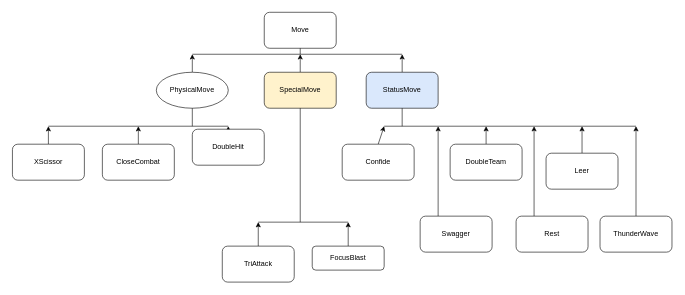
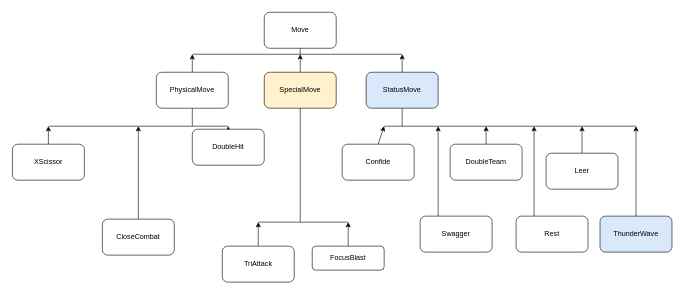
  <mxCell id="0" />
  <mxCell id="1" parent="0" />
  <mxCell id="2" value="Move" style="rounded=1;whiteSpace=wrap;fontColor=#000000;" vertex="1" parent="1"><mxGeometry x="440" y="20" width="120" height="60" as="geometry" /></mxCell>
  <mxCell id="3" value="" style="edgeStyle=none;exitX=0.5;exitY=0;exitDx=0;exitDy=0;fontColor=#000000;" edge="1" parent="1" source="4"><mxGeometry relative="1" as="geometry"><mxPoint x="500" y="90" as="targetPoint" /></mxGeometry></mxCell>
  <mxCell id="4" value="SpecialMove" style="rounded=1;whiteSpace=wrap;fontColor=#000000;fillColor=#fff2cc;" vertex="1" parent="1"><mxGeometry x="440" y="120" width="120" height="60" as="geometry" /></mxCell>
  <mxCell id="5" value="" style="edgeStyle=none;exitX=0.5;exitY=0;exitDx=0;exitDy=0;fontColor=#000000;" edge="1" parent="1" source="6"><mxGeometry relative="1" as="geometry"><mxPoint x="320" y="90" as="targetPoint" /></mxGeometry></mxCell>
- <mxCell id="6" value="PhysicalMove" style="ellipse;whiteSpace=wrap;fontColor=#000000;" vertex="1" parent="1"><mxGeometry x="260" y="120" width="120" height="60" as="geometry" /></mxCell>
+ <mxCell id="6" value="PhysicalMove" style="rounded=1;whiteSpace=wrap;fontColor=#000000;" vertex="1" parent="1"><mxGeometry x="260" y="120" width="120" height="60" as="geometry" /></mxCell>
  <mxCell id="7" value="" style="edgeStyle=none;exitX=0.5;exitY=0;exitDx=0;exitDy=0;fontColor=#000000;" edge="1" parent="1" source="8"><mxGeometry relative="1" as="geometry"><mxPoint x="670" y="90" as="targetPoint" /></mxGeometry></mxCell>
  <mxCell id="8" value="StatusMove" style="rounded=1;whiteSpace=wrap;fontColor=#000000;fillColor=#dae8fc;" vertex="1" parent="1"><mxGeometry x="610" y="120" width="120" height="60" as="geometry" /></mxCell>
  <mxCell id="9" value="" style="edgeStyle=none;exitX=0.5;exitY=0;exitDx=0;exitDy=0;fontColor=#000000;" edge="1" parent="1" source="10"><mxGeometry relative="1" as="geometry"><mxPoint x="230" y="210" as="targetPoint" /></mxGeometry></mxCell>
- <mxCell id="10" value="CloseCombat" style="rounded=1;whiteSpace=wrap;fontColor=#000000;" vertex="1" parent="1"><mxGeometry x="170" y="240" width="120" height="60" as="geometry" /></mxCell>
+ <mxCell id="10" value="CloseCombat" style="rounded=1;whiteSpace=wrap;fontColor=#000000;" vertex="1" parent="1"><mxGeometry x="170" y="365" width="120" height="60" as="geometry" /></mxCell>
  <mxCell id="11" value="" style="edgeStyle=none;exitX=0.5;exitY=0;exitDx=0;exitDy=0;fontColor=#000000;" edge="1" parent="1" source="12"><mxGeometry relative="1" as="geometry"><mxPoint x="380" y="210" as="targetPoint" /></mxGeometry></mxCell>
  <mxCell id="12" value="DoubleHit" style="rounded=1;whiteSpace=wrap;fontColor=#000000;" vertex="1" parent="1"><mxGeometry x="320" y="215" width="120" height="60" as="geometry" /></mxCell>
  <mxCell id="13" value="" style="edgeStyle=none;exitX=0.5;exitY=0;exitDx=0;exitDy=0;fontColor=#000000;" edge="1" parent="1" source="14"><mxGeometry relative="1" as="geometry"><mxPoint x="640" y="210" as="targetPoint" /></mxGeometry></mxCell>
  <mxCell id="14" value="Confide" style="rounded=1;whiteSpace=wrap;fontColor=#000000;" vertex="1" parent="1"><mxGeometry x="570" y="240" width="120" height="60" as="geometry" /></mxCell>
  <mxCell id="15" value="" style="edgeStyle=none;exitX=0.5;exitY=0;exitDx=0;exitDy=0;fontColor=#000000;" edge="1" parent="1" source="16"><mxGeometry relative="1" as="geometry"><mxPoint x="810" y="210" as="targetPoint" /></mxGeometry></mxCell>
  <mxCell id="16" value="DoubleTeam" style="rounded=1;whiteSpace=wrap;fontColor=#000000;" vertex="1" parent="1"><mxGeometry x="750" y="240" width="120" height="60" as="geometry" /></mxCell>
  <mxCell id="17" value="" style="edgeStyle=none;exitX=0.5;exitY=0;exitDx=0;exitDy=0;fontColor=#000000;" edge="1" parent="1" source="18"><mxGeometry relative="1" as="geometry"><mxPoint x="580" y="370" as="targetPoint" /></mxGeometry></mxCell>
  <mxCell id="18" value="FocusBlast" style="rounded=1;whiteSpace=wrap;fontColor=#000000;" vertex="1" parent="1"><mxGeometry x="520" y="410" width="120" height="40" as="geometry" /></mxCell>
  <mxCell id="19" value="" style="edgeStyle=none;exitX=0.5;exitY=0;exitDx=0;exitDy=0;fontColor=#000000;" edge="1" parent="1" source="20"><mxGeometry relative="1" as="geometry"><mxPoint x="970" y="210" as="targetPoint" /></mxGeometry></mxCell>
  <mxCell id="20" value="Leer" style="rounded=1;whiteSpace=wrap;fontColor=#000000;" vertex="1" parent="1"><mxGeometry x="910" y="255" width="120" height="60" as="geometry" /></mxCell>
  <mxCell id="21" value="" style="edgeStyle=none;exitX=0.5;exitY=0;exitDx=0;exitDy=0;fontColor=#000000;" edge="1" parent="1"><mxGeometry relative="1" as="geometry"><mxPoint x="890" y="210" as="targetPoint" /><mxPoint x="890" y="360" as="sourcePoint" /></mxGeometry></mxCell>
  <mxCell id="22" value="Rest" style="rounded=1;whiteSpace=wrap;fontColor=#000000;" vertex="1" parent="1"><mxGeometry x="860" y="360" width="120" height="60" as="geometry" /></mxCell>
  <mxCell id="23" value="" style="edgeStyle=none;exitX=0.5;exitY=0;exitDx=0;exitDy=0;fontColor=#000000;" edge="1" parent="1"><mxGeometry relative="1" as="geometry"><mxPoint x="730" y="210" as="targetPoint" /><mxPoint x="730" y="360" as="sourcePoint" /></mxGeometry></mxCell>
  <mxCell id="24" value="Swagger" style="rounded=1;whiteSpace=wrap;fontColor=#000000;" vertex="1" parent="1"><mxGeometry x="700" y="360" width="120" height="60" as="geometry" /></mxCell>
  <mxCell id="25" value="" style="edgeStyle=none;exitX=0.5;exitY=0;exitDx=0;exitDy=0;fontColor=#000000;" edge="1" parent="1" source="26"><mxGeometry relative="1" as="geometry"><mxPoint x="430" y="370" as="targetPoint" /></mxGeometry></mxCell>
  <mxCell id="26" value="TriAttack" style="rounded=1;whiteSpace=wrap;fontColor=#000000;" vertex="1" parent="1"><mxGeometry x="370" y="410" width="120" height="60" as="geometry" /></mxCell>
  <mxCell id="27" value="" style="edgeStyle=none;exitX=0.5;exitY=0;exitDx=0;exitDy=0;fontColor=#000000;" edge="1" parent="1"><mxGeometry relative="1" as="geometry"><mxPoint x="80" y="210" as="targetPoint" /><mxPoint x="80" y="240" as="sourcePoint" /></mxGeometry></mxCell>
  <mxCell id="28" value="XScissor" style="rounded=1;whiteSpace=wrap;fontColor=#000000;" vertex="1" parent="1"><mxGeometry x="20" y="240" width="120" height="60" as="geometry" /></mxCell>
  <mxCell id="29" value="" style="endArrow=none;fontColor=#000000;" edge="1" parent="1"><mxGeometry width="50" height="50" relative="1" as="geometry"><mxPoint x="80" y="210" as="sourcePoint" /><mxPoint x="380" y="210" as="targetPoint" /></mxGeometry></mxCell>
  <mxCell id="30" value="" style="endArrow=none;fontColor=#000000;" edge="1" parent="1"><mxGeometry width="50" height="50" relative="1" as="geometry"><mxPoint x="430" y="370" as="sourcePoint" /><mxPoint x="580" y="370" as="targetPoint" /></mxGeometry></mxCell>
  <mxCell id="31" value="" style="endArrow=none;entryX=0.5;entryY=1;entryDx=0;entryDy=0;fontColor=#000000;" edge="1" parent="1" target="4"><mxGeometry width="50" height="50" relative="1" as="geometry"><mxPoint x="500" y="370" as="sourcePoint" /><mxPoint x="450" y="260" as="targetPoint" /></mxGeometry></mxCell>
  <mxCell id="32" value="" style="endArrow=none;entryX=0.5;entryY=1;entryDx=0;entryDy=0;fontColor=#000000;" edge="1" parent="1" target="6"><mxGeometry width="50" height="50" relative="1" as="geometry"><mxPoint x="320" y="210" as="sourcePoint" /><mxPoint x="450" y="260" as="targetPoint" /></mxGeometry></mxCell>
  <mxCell id="33" value="" style="endArrow=none;fontColor=#000000;" edge="1" parent="1"><mxGeometry width="50" height="50" relative="1" as="geometry"><mxPoint x="640" y="210" as="sourcePoint" /><mxPoint x="1060" y="210" as="targetPoint" /></mxGeometry></mxCell>
  <mxCell id="34" value="" style="endArrow=none;entryX=0.5;entryY=1;entryDx=0;entryDy=0;fontColor=#000000;" edge="1" parent="1" target="8"><mxGeometry width="50" height="50" relative="1" as="geometry"><mxPoint x="670" y="210" as="sourcePoint" /><mxPoint x="880" y="260" as="targetPoint" /></mxGeometry></mxCell>
  <mxCell id="35" value="" style="endArrow=none;fontColor=#000000;" edge="1" parent="1"><mxGeometry width="50" height="50" relative="1" as="geometry"><mxPoint x="320" y="90" as="sourcePoint" /><mxPoint x="670" y="90" as="targetPoint" /></mxGeometry></mxCell>
  <mxCell id="36" value="" style="endArrow=none;entryX=0.5;entryY=1;entryDx=0;entryDy=0;fontColor=#000000;" edge="1" parent="1" target="2"><mxGeometry width="50" height="50" relative="1" as="geometry"><mxPoint x="500" y="90" as="sourcePoint" /><mxPoint x="530" y="260" as="targetPoint" /></mxGeometry></mxCell>
  <mxCell id="37" value="" style="edgeStyle=none;exitX=0.5;exitY=0;exitDx=0;exitDy=0;fontColor=#000000;" edge="1" parent="1" source="38"><mxGeometry relative="1" as="geometry"><mxPoint x="1060" y="210" as="targetPoint" /></mxGeometry></mxCell>
- <mxCell id="38" value="ThunderWave" style="rounded=1;whiteSpace=wrap;fontColor=#000000;" vertex="1" parent="1"><mxGeometry x="1000" y="360" width="120" height="60" as="geometry" /></mxCell>
+ <mxCell id="38" value="ThunderWave" style="rounded=1;whiteSpace=wrap;fontColor=#000000;fillColor=#dae8fc;" vertex="1" parent="1"><mxGeometry x="1000" y="360" width="120" height="60" as="geometry" /></mxCell>
  <mxCell id="39" value="" style="edgeStyle=none;exitX=0.5;exitY=0;exitDx=0;exitDy=0;endArrow=none;fontColor=#000000;" edge="1" parent="1" target="38"><mxGeometry relative="1" as="geometry"><mxPoint x="1070" y="210" as="targetPoint" /><mxPoint x="1070" y="360" as="sourcePoint" /></mxGeometry></mxCell>
